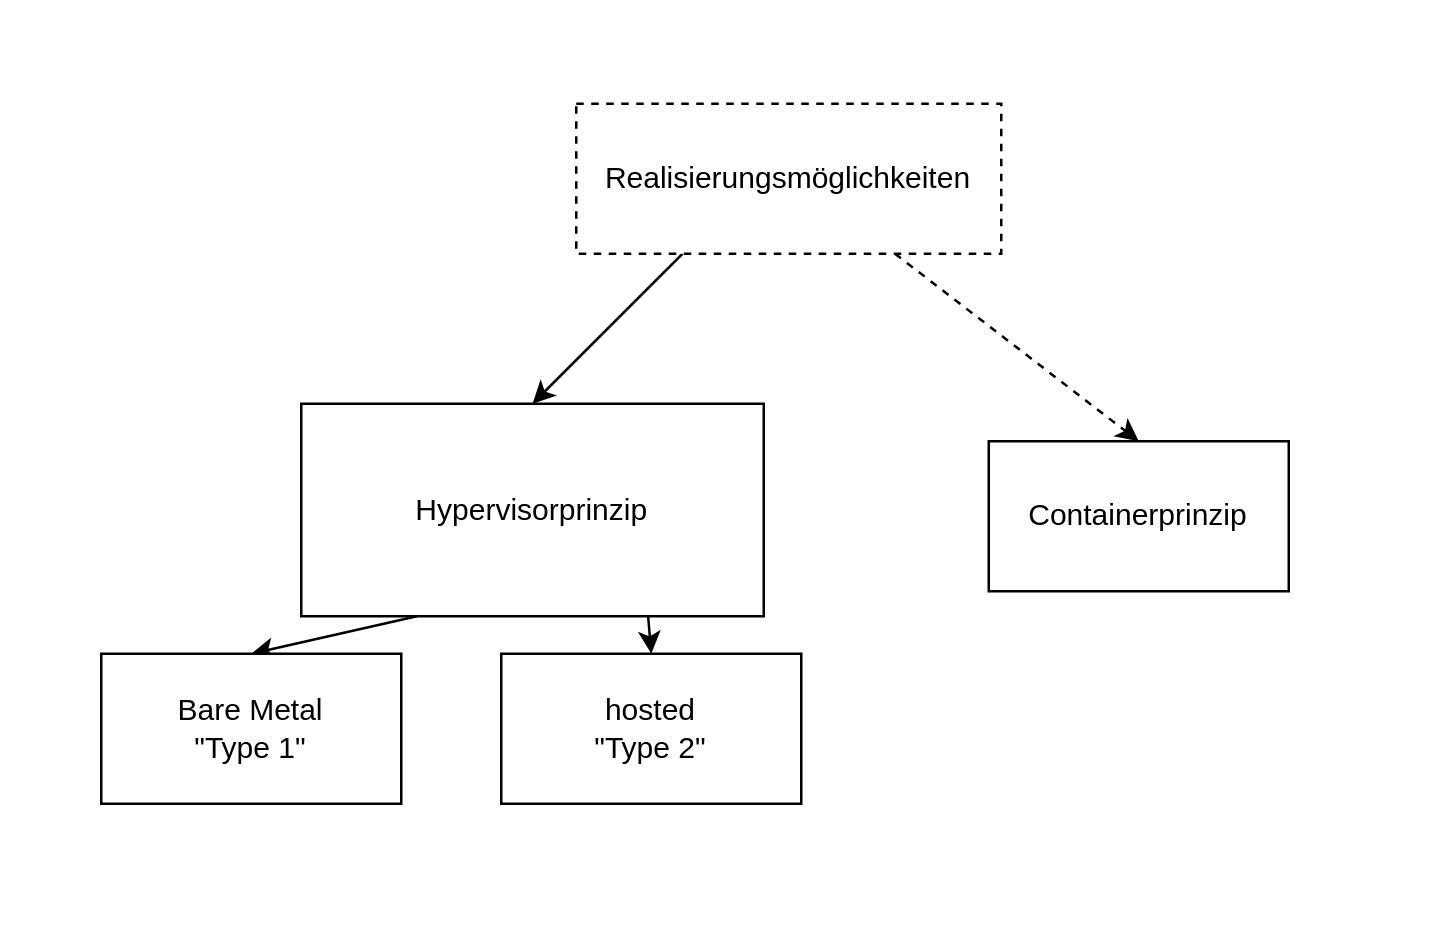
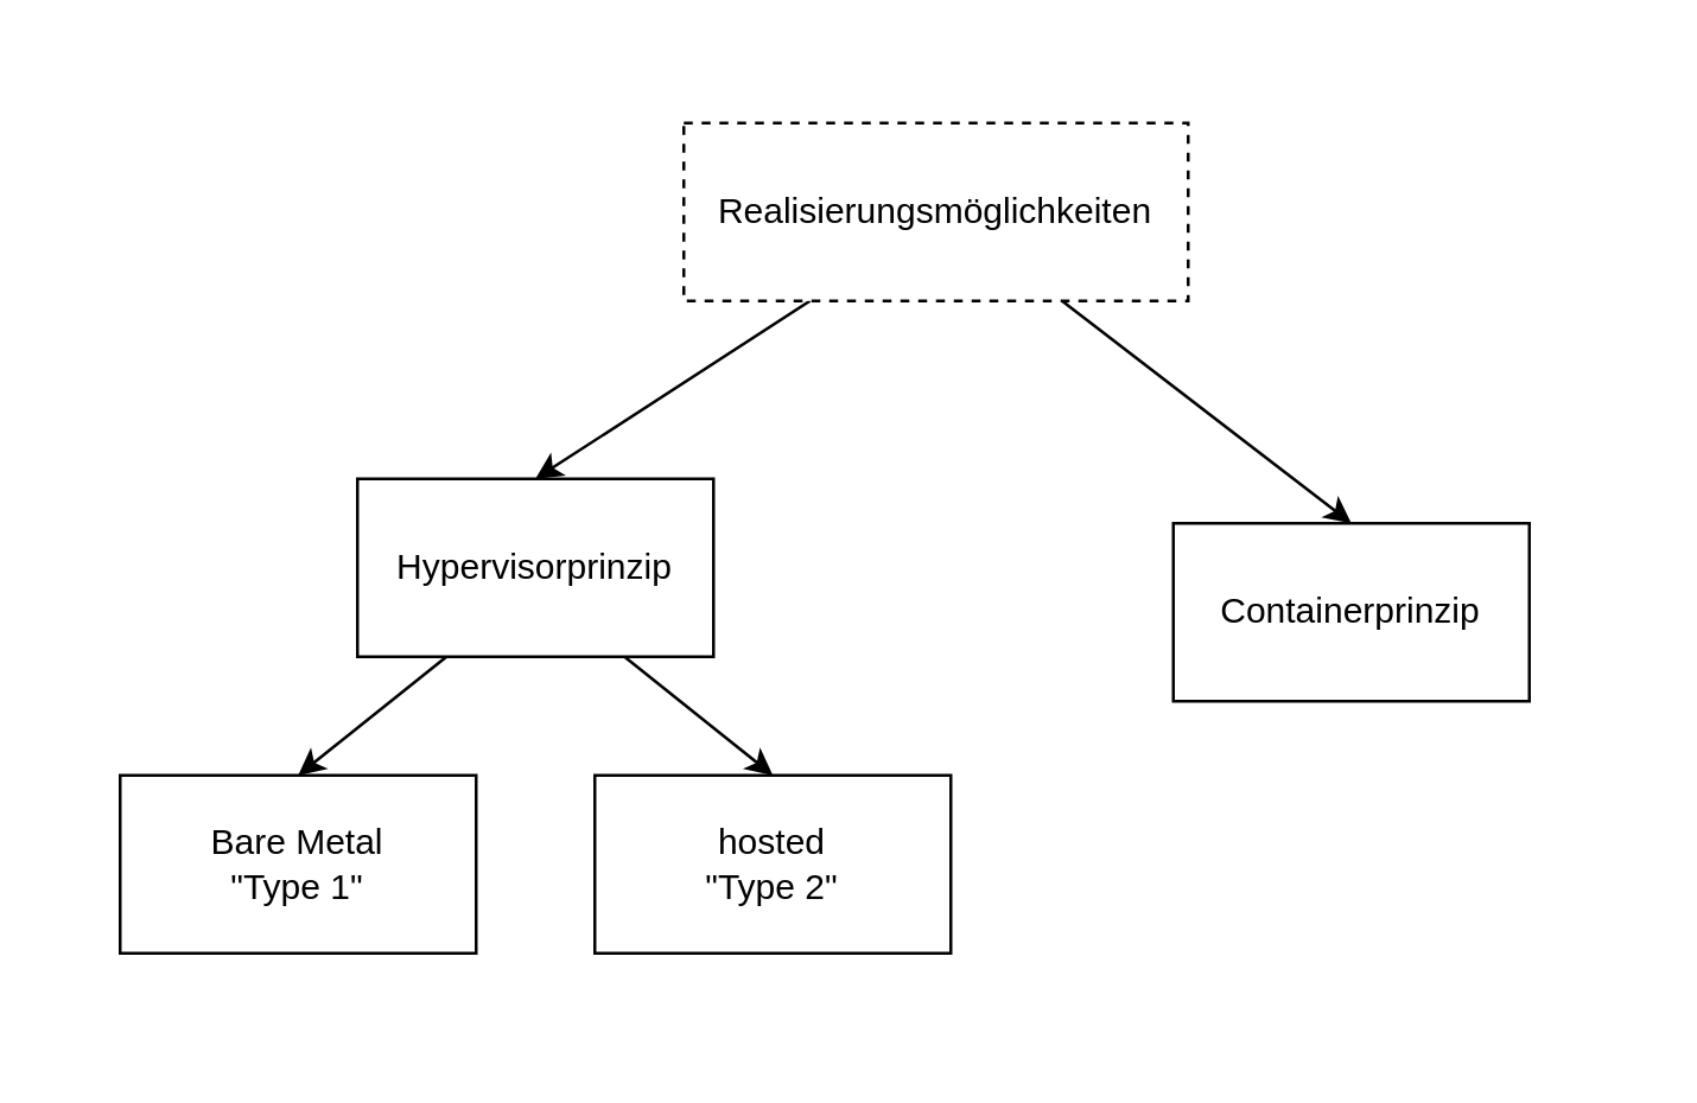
  <mxCell id="0" />
  <mxCell id="1" parent="0" />
  <mxCell id="2" value="" style="rounded=0;whiteSpace=wrap;html=1;strokeColor=none;" vertex="1" parent="1"><mxGeometry x="20" y="20" width="530" height="330" as="geometry" /></mxCell>
  <mxCell id="3" style="edgeStyle=none;html=1;exitX=0.25;exitY=1;exitDx=0;exitDy=0;entryX=0.5;entryY=0;entryDx=0;entryDy=0;" edge="1" parent="1" source="5" target="6"><mxGeometry relative="1" as="geometry" /></mxCell>
  <mxCell id="4" style="edgeStyle=none;html=1;exitX=0.75;exitY=1;exitDx=0;exitDy=0;entryX=0.5;entryY=0;entryDx=0;entryDy=0;" edge="1" parent="1" source="5" target="7"><mxGeometry relative="1" as="geometry" /></mxCell>
- <mxCell id="5" value="Hypervisorprinzip" style="rounded=0;whiteSpace=wrap;html=1;" vertex="1" parent="1"><mxGeometry x="120" y="161" width="185" height="85" as="geometry" /></mxCell>
+ <mxCell id="5" value="Hypervisorprinzip" style="rounded=0;whiteSpace=wrap;html=1;" vertex="1" parent="1"><mxGeometry x="120" y="161" width="120" height="60" as="geometry" /></mxCell>
  <mxCell id="6" value="Bare Metal&lt;br&gt;&quot;Type 1&quot;" style="rounded=0;whiteSpace=wrap;html=1;" vertex="1" parent="1"><mxGeometry x="40" y="261" width="120" height="60" as="geometry" /></mxCell>
  <mxCell id="7" value="hosted&lt;br&gt;&quot;Type 2&quot;" style="rounded=0;whiteSpace=wrap;html=1;" vertex="1" parent="1"><mxGeometry x="200" y="261" width="120" height="60" as="geometry" /></mxCell>
  <mxCell id="8" style="edgeStyle=none;html=1;exitX=0.25;exitY=1;exitDx=0;exitDy=0;entryX=0.5;entryY=0;entryDx=0;entryDy=0;" edge="1" parent="1" source="10" target="5"><mxGeometry relative="1" as="geometry" /></mxCell>
- <mxCell id="9" style="edgeStyle=none;html=1;exitX=0.75;exitY=1;exitDx=0;exitDy=0;entryX=0.5;entryY=0;entryDx=0;entryDy=0;dashed=1;" edge="1" parent="1" source="10" target="11"><mxGeometry relative="1" as="geometry" /></mxCell>
+ <mxCell id="9" style="edgeStyle=none;html=1;exitX=0.75;exitY=1;exitDx=0;exitDy=0;entryX=0.5;entryY=0;entryDx=0;entryDy=0;" edge="1" parent="1" source="10" target="11"><mxGeometry relative="1" as="geometry" /></mxCell>
  <mxCell id="10" value="Realisierungsmöglichkeiten" style="rounded=0;whiteSpace=wrap;html=1;dashed=1;" vertex="1" parent="1"><mxGeometry x="230" y="41" width="170" height="60" as="geometry" /></mxCell>
  <mxCell id="11" value="Containerprinzip" style="rounded=0;whiteSpace=wrap;html=1;" vertex="1" parent="1"><mxGeometry x="395" y="176" width="120" height="60" as="geometry" /></mxCell>
